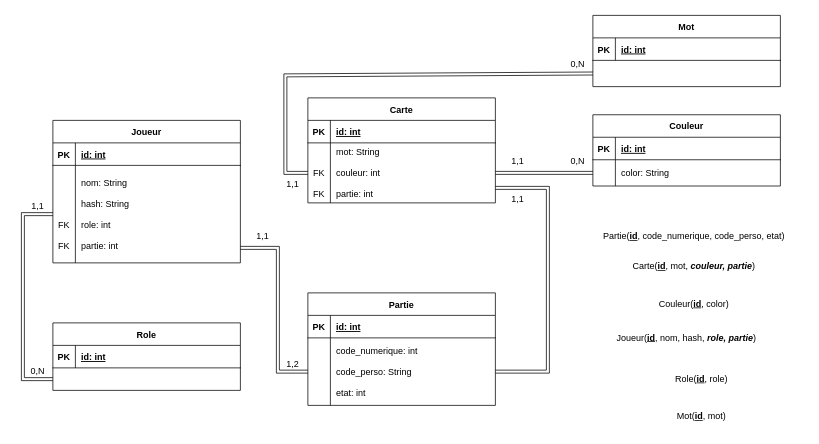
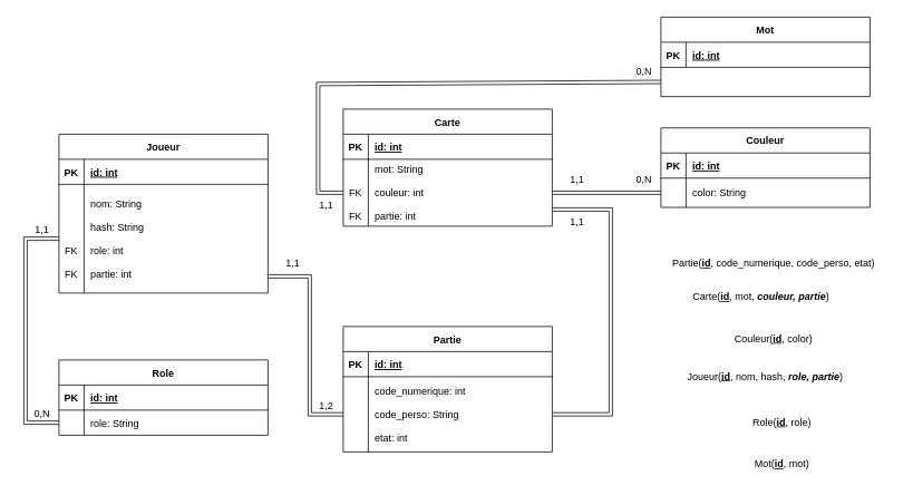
  <mxCell id="0" />
  <mxCell id="1" parent="0" />
  <mxCell id="2" value="Carte" style="shape=table;startSize=30;container=1;collapsible=1;childLayout=tableLayout;fixedRows=1;rowLines=0;fontStyle=1;align=center;resizeLast=1;" parent="1" vertex="1"><mxGeometry x="410" y="130" width="250" height="140" as="geometry" /></mxCell>
  <mxCell id="3" value="" style="shape=partialRectangle;collapsible=0;dropTarget=0;pointerEvents=0;fillColor=none;points=[[0,0.5],[1,0.5]];portConstraint=eastwest;top=0;left=0;right=0;bottom=1;" parent="2" vertex="1"><mxGeometry y="30" width="250" height="30" as="geometry" /></mxCell>
  <mxCell id="4" value="PK" style="shape=partialRectangle;overflow=hidden;connectable=0;fillColor=none;top=0;left=0;bottom=0;right=0;fontStyle=1;" parent="3" vertex="1"><mxGeometry width="30" height="30" as="geometry"><mxRectangle width="30" height="30" as="alternateBounds" /></mxGeometry></mxCell>
  <mxCell id="5" value="id: int" style="shape=partialRectangle;overflow=hidden;connectable=0;fillColor=none;top=0;left=0;bottom=0;right=0;align=left;spacingLeft=6;fontStyle=5;" parent="3" vertex="1"><mxGeometry x="30" width="220" height="30" as="geometry"><mxRectangle width="220" height="30" as="alternateBounds" /></mxGeometry></mxCell>
  <mxCell id="6" value="" style="shape=partialRectangle;collapsible=0;dropTarget=0;pointerEvents=0;fillColor=none;points=[[0,0.5],[1,0.5]];portConstraint=eastwest;top=0;left=0;right=0;bottom=0;" parent="2" vertex="1"><mxGeometry y="60" width="250" height="80" as="geometry" /></mxCell>
  <mxCell id="7" value="&#10;&#10;FK&#10;&#10;FK" style="shape=partialRectangle;overflow=hidden;connectable=0;fillColor=none;top=0;left=0;bottom=0;right=0;" parent="6" vertex="1"><mxGeometry width="30" height="80" as="geometry"><mxRectangle width="30" height="80" as="alternateBounds" /></mxGeometry></mxCell>
  <mxCell id="8" value="mot: String&#10;&#10;couleur: int&#10;&#10;partie: int" style="shape=partialRectangle;overflow=hidden;connectable=0;fillColor=none;top=0;left=0;bottom=0;right=0;align=left;spacingLeft=6;" parent="6" vertex="1"><mxGeometry x="30" width="220" height="80" as="geometry"><mxRectangle width="220" height="80" as="alternateBounds" /></mxGeometry></mxCell>
  <mxCell id="9" value="Partie" style="shape=table;startSize=30;container=1;collapsible=1;childLayout=tableLayout;fixedRows=1;rowLines=0;fontStyle=1;align=center;resizeLast=1;" parent="1" vertex="1"><mxGeometry x="410" y="390" width="250" height="150" as="geometry" /></mxCell>
  <mxCell id="10" value="" style="shape=partialRectangle;collapsible=0;dropTarget=0;pointerEvents=0;fillColor=none;points=[[0,0.5],[1,0.5]];portConstraint=eastwest;top=0;left=0;right=0;bottom=1;" parent="9" vertex="1"><mxGeometry y="30" width="250" height="30" as="geometry" /></mxCell>
  <mxCell id="11" value="PK" style="shape=partialRectangle;overflow=hidden;connectable=0;fillColor=none;top=0;left=0;bottom=0;right=0;fontStyle=1;" parent="10" vertex="1"><mxGeometry width="30" height="30" as="geometry"><mxRectangle width="30" height="30" as="alternateBounds" /></mxGeometry></mxCell>
  <mxCell id="12" value="id: int" style="shape=partialRectangle;overflow=hidden;connectable=0;fillColor=none;top=0;left=0;bottom=0;right=0;align=left;spacingLeft=6;fontStyle=5;" parent="10" vertex="1"><mxGeometry x="30" width="220" height="30" as="geometry"><mxRectangle width="220" height="30" as="alternateBounds" /></mxGeometry></mxCell>
  <mxCell id="13" value="" style="shape=partialRectangle;collapsible=0;dropTarget=0;pointerEvents=0;fillColor=none;points=[[0,0.5],[1,0.5]];portConstraint=eastwest;top=0;left=0;right=0;bottom=0;" parent="9" vertex="1"><mxGeometry y="60" width="250" height="90" as="geometry" /></mxCell>
  <mxCell id="14" value="" style="shape=partialRectangle;overflow=hidden;connectable=0;fillColor=none;top=0;left=0;bottom=0;right=0;" parent="13" vertex="1"><mxGeometry width="30" height="90" as="geometry"><mxRectangle width="30" height="90" as="alternateBounds" /></mxGeometry></mxCell>
  <mxCell id="15" value="code_numerique: int&#10;&#10;code_perso: String&#10;&#10;etat: int" style="shape=partialRectangle;overflow=hidden;connectable=0;fillColor=none;top=0;left=0;bottom=0;right=0;align=left;spacingLeft=6;" parent="13" vertex="1"><mxGeometry x="30" width="220" height="90" as="geometry"><mxRectangle width="220" height="90" as="alternateBounds" /></mxGeometry></mxCell>
  <mxCell id="16" value="Joueur" style="shape=table;startSize=30;container=1;collapsible=1;childLayout=tableLayout;fixedRows=1;rowLines=0;fontStyle=1;align=center;resizeLast=1;" parent="1" vertex="1"><mxGeometry x="70" y="160" width="250" height="190" as="geometry" /></mxCell>
  <mxCell id="17" value="" style="shape=partialRectangle;collapsible=0;dropTarget=0;pointerEvents=0;fillColor=none;points=[[0,0.5],[1,0.5]];portConstraint=eastwest;top=0;left=0;right=0;bottom=1;" parent="16" vertex="1"><mxGeometry y="30" width="250" height="30" as="geometry" /></mxCell>
  <mxCell id="18" value="PK" style="shape=partialRectangle;overflow=hidden;connectable=0;fillColor=none;top=0;left=0;bottom=0;right=0;fontStyle=1;" parent="17" vertex="1"><mxGeometry width="30" height="30" as="geometry"><mxRectangle width="30" height="30" as="alternateBounds" /></mxGeometry></mxCell>
  <mxCell id="19" value="id: int" style="shape=partialRectangle;overflow=hidden;connectable=0;fillColor=none;top=0;left=0;bottom=0;right=0;align=left;spacingLeft=6;fontStyle=5;" parent="17" vertex="1"><mxGeometry x="30" width="220" height="30" as="geometry"><mxRectangle width="220" height="30" as="alternateBounds" /></mxGeometry></mxCell>
  <mxCell id="20" value="" style="shape=partialRectangle;collapsible=0;dropTarget=0;pointerEvents=0;fillColor=none;points=[[0,0.5],[1,0.5]];portConstraint=eastwest;top=0;left=0;right=0;bottom=0;" parent="16" vertex="1"><mxGeometry y="60" width="250" height="130" as="geometry" /></mxCell>
  <mxCell id="21" value="&#10;&#10;&#10;&#10;FK&#10;&#10;FK" style="shape=partialRectangle;overflow=hidden;connectable=0;fillColor=none;top=0;left=0;bottom=0;right=0;" parent="20" vertex="1"><mxGeometry width="30" height="130" as="geometry"><mxRectangle width="30" height="130" as="alternateBounds" /></mxGeometry></mxCell>
  <mxCell id="22" value="nom: String&#10;&#10;hash: String&#10;&#10;role: int&#10;&#10;partie: int" style="shape=partialRectangle;overflow=hidden;connectable=0;fillColor=none;top=0;left=0;bottom=0;right=0;align=left;spacingLeft=6;" parent="20" vertex="1"><mxGeometry x="30" width="220" height="130" as="geometry"><mxRectangle width="220" height="130" as="alternateBounds" /></mxGeometry></mxCell>
  <mxCell id="23" value="Role" style="shape=table;startSize=30;container=1;collapsible=1;childLayout=tableLayout;fixedRows=1;rowLines=0;fontStyle=1;align=center;resizeLast=1;" parent="1" vertex="1"><mxGeometry x="70" y="430" width="250" height="90" as="geometry" /></mxCell>
  <mxCell id="24" value="" style="shape=partialRectangle;collapsible=0;dropTarget=0;pointerEvents=0;fillColor=none;points=[[0,0.5],[1,0.5]];portConstraint=eastwest;top=0;left=0;right=0;bottom=1;" parent="23" vertex="1"><mxGeometry y="30" width="250" height="30" as="geometry" /></mxCell>
  <mxCell id="25" value="PK" style="shape=partialRectangle;overflow=hidden;connectable=0;fillColor=none;top=0;left=0;bottom=0;right=0;fontStyle=1;" parent="24" vertex="1"><mxGeometry width="30" height="30" as="geometry"><mxRectangle width="30" height="30" as="alternateBounds" /></mxGeometry></mxCell>
  <mxCell id="26" value="id: int" style="shape=partialRectangle;overflow=hidden;connectable=0;fillColor=none;top=0;left=0;bottom=0;right=0;align=left;spacingLeft=6;fontStyle=5;" parent="24" vertex="1"><mxGeometry x="30" width="220" height="30" as="geometry"><mxRectangle width="220" height="30" as="alternateBounds" /></mxGeometry></mxCell>
  <mxCell id="27" value="" style="shape=partialRectangle;collapsible=0;dropTarget=0;pointerEvents=0;fillColor=none;points=[[0,0.5],[1,0.5]];portConstraint=eastwest;top=0;left=0;right=0;bottom=0;" parent="23" vertex="1"><mxGeometry y="60" width="250" height="30" as="geometry" /></mxCell>
  <mxCell id="28" value="" style="shape=partialRectangle;overflow=hidden;connectable=0;fillColor=none;top=0;left=0;bottom=0;right=0;" parent="27" vertex="1"><mxGeometry width="30" height="30" as="geometry"><mxRectangle width="30" height="30" as="alternateBounds" /></mxGeometry></mxCell>
+ <mxCell id="29" value="role: String" style="shape=partialRectangle;overflow=hidden;connectable=0;fillColor=none;top=0;left=0;bottom=0;right=0;align=left;spacingLeft=6;" parent="27" vertex="1"><mxGeometry x="30" width="220" height="30" as="geometry"><mxRectangle width="220" height="30" as="alternateBounds" /></mxGeometry></mxCell>
  <mxCell id="30" value="Mot" style="shape=table;startSize=30;container=1;collapsible=1;childLayout=tableLayout;fixedRows=1;rowLines=0;fontStyle=1;align=center;resizeLast=1;" parent="1" vertex="1"><mxGeometry x="790" y="20" width="250" height="95" as="geometry" /></mxCell>
  <mxCell id="31" value="" style="shape=partialRectangle;collapsible=0;dropTarget=0;pointerEvents=0;fillColor=none;points=[[0,0.5],[1,0.5]];portConstraint=eastwest;top=0;left=0;right=0;bottom=1;" parent="30" vertex="1"><mxGeometry y="30" width="250" height="30" as="geometry" /></mxCell>
  <mxCell id="32" value="PK" style="shape=partialRectangle;overflow=hidden;connectable=0;fillColor=none;top=0;left=0;bottom=0;right=0;fontStyle=1;" parent="31" vertex="1"><mxGeometry width="30" height="30" as="geometry"><mxRectangle width="30" height="30" as="alternateBounds" /></mxGeometry></mxCell>
  <mxCell id="33" value="id: int" style="shape=partialRectangle;overflow=hidden;connectable=0;fillColor=none;top=0;left=0;bottom=0;right=0;align=left;spacingLeft=6;fontStyle=5;" parent="31" vertex="1"><mxGeometry x="30" width="220" height="30" as="geometry"><mxRectangle width="220" height="30" as="alternateBounds" /></mxGeometry></mxCell>
  <mxCell id="34" value="" style="shape=partialRectangle;collapsible=0;dropTarget=0;pointerEvents=0;fillColor=none;points=[[0,0.5],[1,0.5]];portConstraint=eastwest;top=0;left=0;right=0;bottom=0;" parent="30" vertex="1"><mxGeometry y="60" width="250" height="35" as="geometry" /></mxCell>
  <mxCell id="35" value="" style="shape=partialRectangle;overflow=hidden;connectable=0;fillColor=none;top=0;left=0;bottom=0;right=0;" parent="34" vertex="1"><mxGeometry width="30" height="35" as="geometry"><mxRectangle width="30" height="35" as="alternateBounds" /></mxGeometry></mxCell>
  <mxCell id="36" value="Couleur" style="shape=table;startSize=30;container=1;collapsible=1;childLayout=tableLayout;fixedRows=1;rowLines=0;fontStyle=1;align=center;resizeLast=1;" parent="1" vertex="1"><mxGeometry x="790" y="152.5" width="250" height="95" as="geometry" /></mxCell>
  <mxCell id="37" value="" style="shape=partialRectangle;collapsible=0;dropTarget=0;pointerEvents=0;fillColor=none;points=[[0,0.5],[1,0.5]];portConstraint=eastwest;top=0;left=0;right=0;bottom=1;" parent="36" vertex="1"><mxGeometry y="30" width="250" height="30" as="geometry" /></mxCell>
  <mxCell id="38" value="PK" style="shape=partialRectangle;overflow=hidden;connectable=0;fillColor=none;top=0;left=0;bottom=0;right=0;fontStyle=1;" parent="37" vertex="1"><mxGeometry width="30" height="30" as="geometry"><mxRectangle width="30" height="30" as="alternateBounds" /></mxGeometry></mxCell>
  <mxCell id="39" value="id: int" style="shape=partialRectangle;overflow=hidden;connectable=0;fillColor=none;top=0;left=0;bottom=0;right=0;align=left;spacingLeft=6;fontStyle=5;" parent="37" vertex="1"><mxGeometry x="30" width="220" height="30" as="geometry"><mxRectangle width="220" height="30" as="alternateBounds" /></mxGeometry></mxCell>
  <mxCell id="40" value="" style="shape=partialRectangle;collapsible=0;dropTarget=0;pointerEvents=0;fillColor=none;points=[[0,0.5],[1,0.5]];portConstraint=eastwest;top=0;left=0;right=0;bottom=0;" parent="36" vertex="1"><mxGeometry y="60" width="250" height="35" as="geometry" /></mxCell>
  <mxCell id="41" value="" style="shape=partialRectangle;overflow=hidden;connectable=0;fillColor=none;top=0;left=0;bottom=0;right=0;" parent="40" vertex="1"><mxGeometry width="30" height="35" as="geometry"><mxRectangle width="30" height="35" as="alternateBounds" /></mxGeometry></mxCell>
  <mxCell id="42" value="color: String" style="shape=partialRectangle;overflow=hidden;connectable=0;fillColor=none;top=0;left=0;bottom=0;right=0;align=left;spacingLeft=6;" parent="40" vertex="1"><mxGeometry x="30" width="220" height="35" as="geometry"><mxRectangle width="220" height="35" as="alternateBounds" /></mxGeometry></mxCell>
  <mxCell id="43" value="" style="shape=link;html=1;rounded=0;entryX=1;entryY=0.5;entryDx=0;entryDy=0;" parent="1" target="13" edge="1"><mxGeometry width="100" relative="1" as="geometry"><mxPoint x="660" y="250" as="sourcePoint" /><mxPoint x="720" y="430" as="targetPoint" /><Array as="points"><mxPoint x="730" y="250" /><mxPoint x="730" y="495" /></Array></mxGeometry></mxCell>
  <mxCell id="44" value="1,1" style="text;html=1;align=center;verticalAlign=middle;whiteSpace=wrap;rounded=0;" parent="1" vertex="1"><mxGeometry x="660" y="250" width="60" height="30" as="geometry" /></mxCell>
  <mxCell id="45" value="" style="shape=link;html=1;rounded=0;exitX=1;exitY=0.5;exitDx=0;exitDy=0;entryX=0;entryY=0.5;entryDx=0;entryDy=0;" parent="1" source="6" target="40" edge="1"><mxGeometry width="100" relative="1" as="geometry"><mxPoint x="680" y="300" as="sourcePoint" /><mxPoint x="780" y="300" as="targetPoint" /></mxGeometry></mxCell>
  <mxCell id="46" value="1,1" style="text;html=1;align=center;verticalAlign=middle;whiteSpace=wrap;rounded=0;" parent="1" vertex="1"><mxGeometry x="660" y="200" width="60" height="30" as="geometry" /></mxCell>
  <mxCell id="47" value="0,N" style="text;html=1;align=center;verticalAlign=middle;whiteSpace=wrap;rounded=0;" parent="1" vertex="1"><mxGeometry x="740" y="200" width="60" height="30" as="geometry" /></mxCell>
  <mxCell id="48" value="" style="shape=link;html=1;rounded=0;entryX=0;entryY=0.5;entryDx=0;entryDy=0;" parent="1" target="13" edge="1"><mxGeometry width="100" relative="1" as="geometry"><mxPoint x="320" y="330" as="sourcePoint" /><mxPoint x="370" y="490" as="targetPoint" /><Array as="points"><mxPoint x="370" y="330" /><mxPoint x="370" y="495" /></Array></mxGeometry></mxCell>
  <mxCell id="49" value="1,1" style="text;html=1;align=center;verticalAlign=middle;whiteSpace=wrap;rounded=0;" parent="1" vertex="1"><mxGeometry x="320" y="300" width="60" height="30" as="geometry" /></mxCell>
  <mxCell id="50" value="1,2" style="text;html=1;align=center;verticalAlign=middle;whiteSpace=wrap;rounded=0;" parent="1" vertex="1"><mxGeometry x="360" y="470" width="60" height="30" as="geometry" /></mxCell>
  <mxCell id="51" value="" style="shape=link;html=1;rounded=0;exitX=0;exitY=0.5;exitDx=0;exitDy=0;entryX=0;entryY=0.5;entryDx=0;entryDy=0;" parent="1" source="20" target="27" edge="1"><mxGeometry width="100" relative="1" as="geometry"><mxPoint x="380" y="400" as="sourcePoint" /><mxPoint x="480" y="400" as="targetPoint" /><Array as="points"><mxPoint x="30" y="285" /><mxPoint x="30" y="505" /></Array></mxGeometry></mxCell>
  <mxCell id="52" value="1,1" style="text;html=1;align=center;verticalAlign=middle;whiteSpace=wrap;rounded=0;" parent="1" vertex="1"><mxGeometry x="20" y="260" width="60" height="30" as="geometry" /></mxCell>
  <mxCell id="53" value="0,N" style="text;html=1;align=center;verticalAlign=middle;whiteSpace=wrap;rounded=0;" parent="1" vertex="1"><mxGeometry x="20" y="480" width="60" height="30" as="geometry" /></mxCell>
  <mxCell id="54" value="" style="shape=link;html=1;rounded=0;exitX=0;exitY=0.5;exitDx=0;exitDy=0;entryX=0;entryY=0.5;entryDx=0;entryDy=0;" parent="1" source="6" target="34" edge="1"><mxGeometry width="100" relative="1" as="geometry"><mxPoint x="520" y="350" as="sourcePoint" /><mxPoint x="620" y="350" as="targetPoint" /><Array as="points"><mxPoint x="380" y="230" /><mxPoint x="380" y="100" /></Array></mxGeometry></mxCell>
  <mxCell id="55" value="1,1" style="text;html=1;align=center;verticalAlign=middle;whiteSpace=wrap;rounded=0;" parent="1" vertex="1"><mxGeometry x="360" y="230" width="60" height="30" as="geometry" /></mxCell>
  <mxCell id="56" value="0,N" style="text;html=1;align=center;verticalAlign=middle;whiteSpace=wrap;rounded=0;" parent="1" vertex="1"><mxGeometry x="740" y="70" width="60" height="30" as="geometry" /></mxCell>
  <mxCell id="57" value="Partie(&lt;u style=&quot;font-weight: bold;&quot;&gt;id&lt;/u&gt;, code_numerique, code_perso, etat)" style="text;html=1;align=center;verticalAlign=middle;whiteSpace=wrap;rounded=0;" vertex="1" parent="1"><mxGeometry x="790" y="300" width="270" height="30" as="geometry" /></mxCell>
- <mxCell id="58" value="Carte(&lt;u style=&quot;font-weight: bold;&quot;&gt;id&lt;/u&gt;, mot, &lt;b&gt;&lt;i&gt;couleur, partie&lt;/i&gt;&lt;/b&gt;)" style="text;html=1;align=center;verticalAlign=middle;whiteSpace=wrap;rounded=0;" vertex="1" parent="1"><mxGeometry x="790" y="340" width="270" height="30" as="geometry" /></mxCell>
+ <mxCell id="58" value="Carte(&lt;u style=&quot;font-weight: bold;&quot;&gt;id&lt;/u&gt;, mot, &lt;b&gt;&lt;i&gt;couleur, partie&lt;/i&gt;&lt;/b&gt;)" style="text;html=1;align=center;verticalAlign=middle;whiteSpace=wrap;rounded=0;" vertex="1" parent="1"><mxGeometry x="775" y="340" width="270" height="30" as="geometry" /></mxCell>
  <mxCell id="59" value="Couleur(&lt;u style=&quot;font-weight: bold;&quot;&gt;id&lt;/u&gt;, color)" style="text;html=1;align=center;verticalAlign=middle;whiteSpace=wrap;rounded=0;" vertex="1" parent="1"><mxGeometry x="790" y="390" width="270" height="30" as="geometry" /></mxCell>
  <mxCell id="60" value="Joueur(&lt;u style=&quot;font-weight: bold;&quot;&gt;id&lt;/u&gt;, nom, hash, &lt;b&gt;&lt;i&gt;role, partie&lt;/i&gt;&lt;/b&gt;)" style="text;html=1;align=center;verticalAlign=middle;whiteSpace=wrap;rounded=0;" vertex="1" parent="1"><mxGeometry x="780" y="435" width="270" height="30" as="geometry" /></mxCell>
  <mxCell id="61" value="Role(&lt;u style=&quot;font-weight: bold;&quot;&gt;id&lt;/u&gt;, role)" style="text;html=1;align=center;verticalAlign=middle;whiteSpace=wrap;rounded=0;" vertex="1" parent="1"><mxGeometry x="800" y="490" width="270" height="30" as="geometry" /></mxCell>
  <mxCell id="62" value="Mot(&lt;u style=&quot;font-weight: bold;&quot;&gt;id&lt;/u&gt;, mot)" style="text;html=1;align=center;verticalAlign=middle;whiteSpace=wrap;rounded=0;" vertex="1" parent="1"><mxGeometry x="800" y="540" width="270" height="30" as="geometry" /></mxCell>
